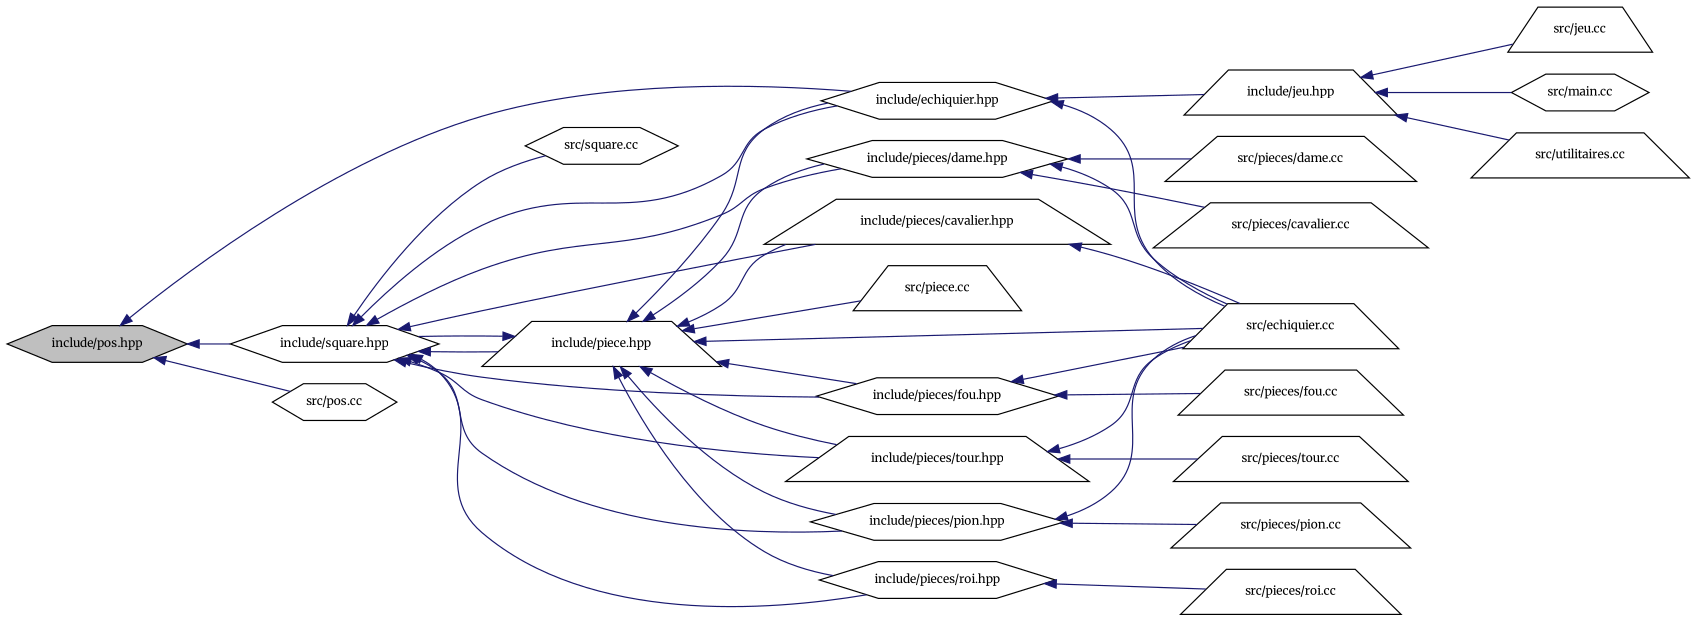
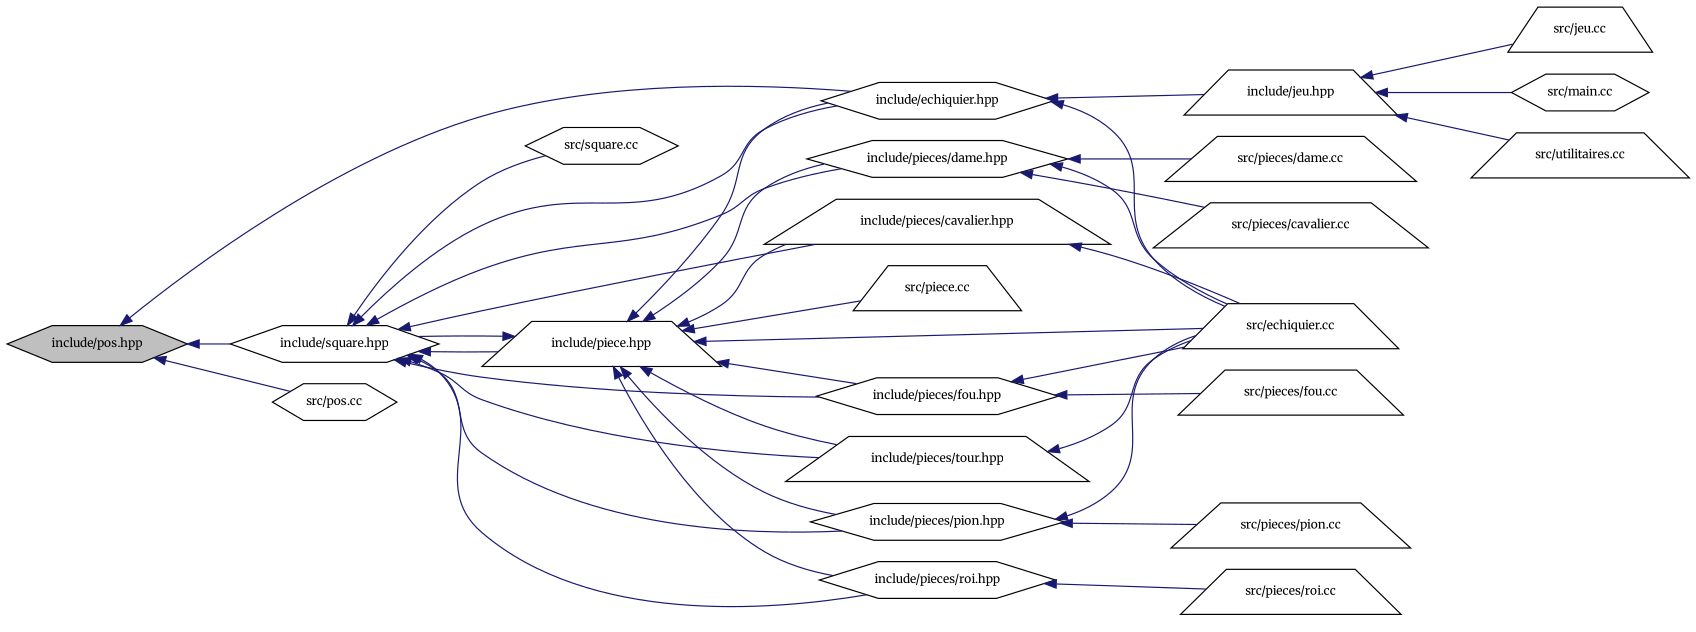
  digraph {
    fontname=Merriweather
    rankdir=LR
    node [color=black fillcolor=white fontname=Merriweather fontsize=10 shape=trapezium style=filled]
    edge [color=midnightblue dir=back fontname=Merriweather fontsize=10 labelfontname=Helvetica labelfontsize=10 style=solid]
    n1 [fillcolor=grey75 fontcolor=black height=0.2 label="include/pos.hpp" shape=hexagon width=0.4]
    n2 [height=0.2 label="include/square.hpp" shape=hexagon width=0.4]
    n3 [height=0.2 label="include/echiquier.hpp" shape=hexagon width=0.4]
    n4 [height=0.2 label="src/pos.cc" shape=hexagon width=0.4]
    n5 [height=0.2 label="include/piece.hpp" width=0.4]
    n6 [height=0.2 label="include/pieces/roi.hpp" shape=hexagon width=0.4]
    n7 [height=0.2 label="include/pieces/dame.hpp" shape=hexagon width=0.4]
    n8 [height=0.2 label="include/pieces/cavalier.hpp" width=0.4]
    n9 [height=0.2 label="include/pieces/fou.hpp" shape=hexagon width=0.4]
    n10 [height=0.2 label="include/pieces/tour.hpp" width=0.4]
    n11 [height=0.2 label="include/pieces/pion.hpp" shape=hexagon width=0.4]
    n12 [height=0.2 label="src/square.cc" shape=hexagon width=0.4]
    n13 [height=0.2 label="src/echiquier.cc" width=0.4]
    n14 [height=0.2 label="include/jeu.hpp" width=0.4]
    n15 [height=0.2 label="src/piece.cc" width=0.4]
    n16 [height=0.2 label="src/pieces/roi.cc" width=0.4]
    n17 [height=0.2 label="src/pieces/dame.cc" width=0.4]
    n18 [height=0.2 label="src/pieces/cavalier.cc" width=0.4]
    n19 [height=0.2 label="src/pieces/fou.cc" width=0.4]
-   n20 [height=0.2 label="src/pieces/tour.cc" width=0.4]
    n21 [height=0.2 label="src/pieces/pion.cc" width=0.4]
    n22 [height=0.2 label="src/jeu.cc" width=0.4]
    n23 [height=0.2 label="src/main.cc" shape=hexagon width=0.4]
    n24 [height=0.2 label="src/utilitaires.cc" width=0.4]
    n1 -> n2
    n1 -> n3
    n1 -> n4
    n2 -> n3
    n2 -> n5
    n2 -> n6
    n2 -> n7
    n2 -> n8
    n2 -> n9
    n2 -> n10
    n2 -> n11
    n2 -> n12
    n3 -> n13
    n3 -> n14
    n5 -> n2
    n5 -> n3
    n5 -> n6
    n5 -> n7
    n5 -> n8
    n5 -> n9
    n5 -> n10
    n5 -> n11
    n5 -> n13
    n5 -> n15
    n6 -> n16
    n7 -> n13
    n7 -> n17
    n7 -> n18
    n8 -> n13
    n9 -> n13
    n9 -> n19
    n10 -> n13
-   n10 -> n20
    n11 -> n13
    n11 -> n21
    n14 -> n22
    n14 -> n23
    n14 -> n24
  }
